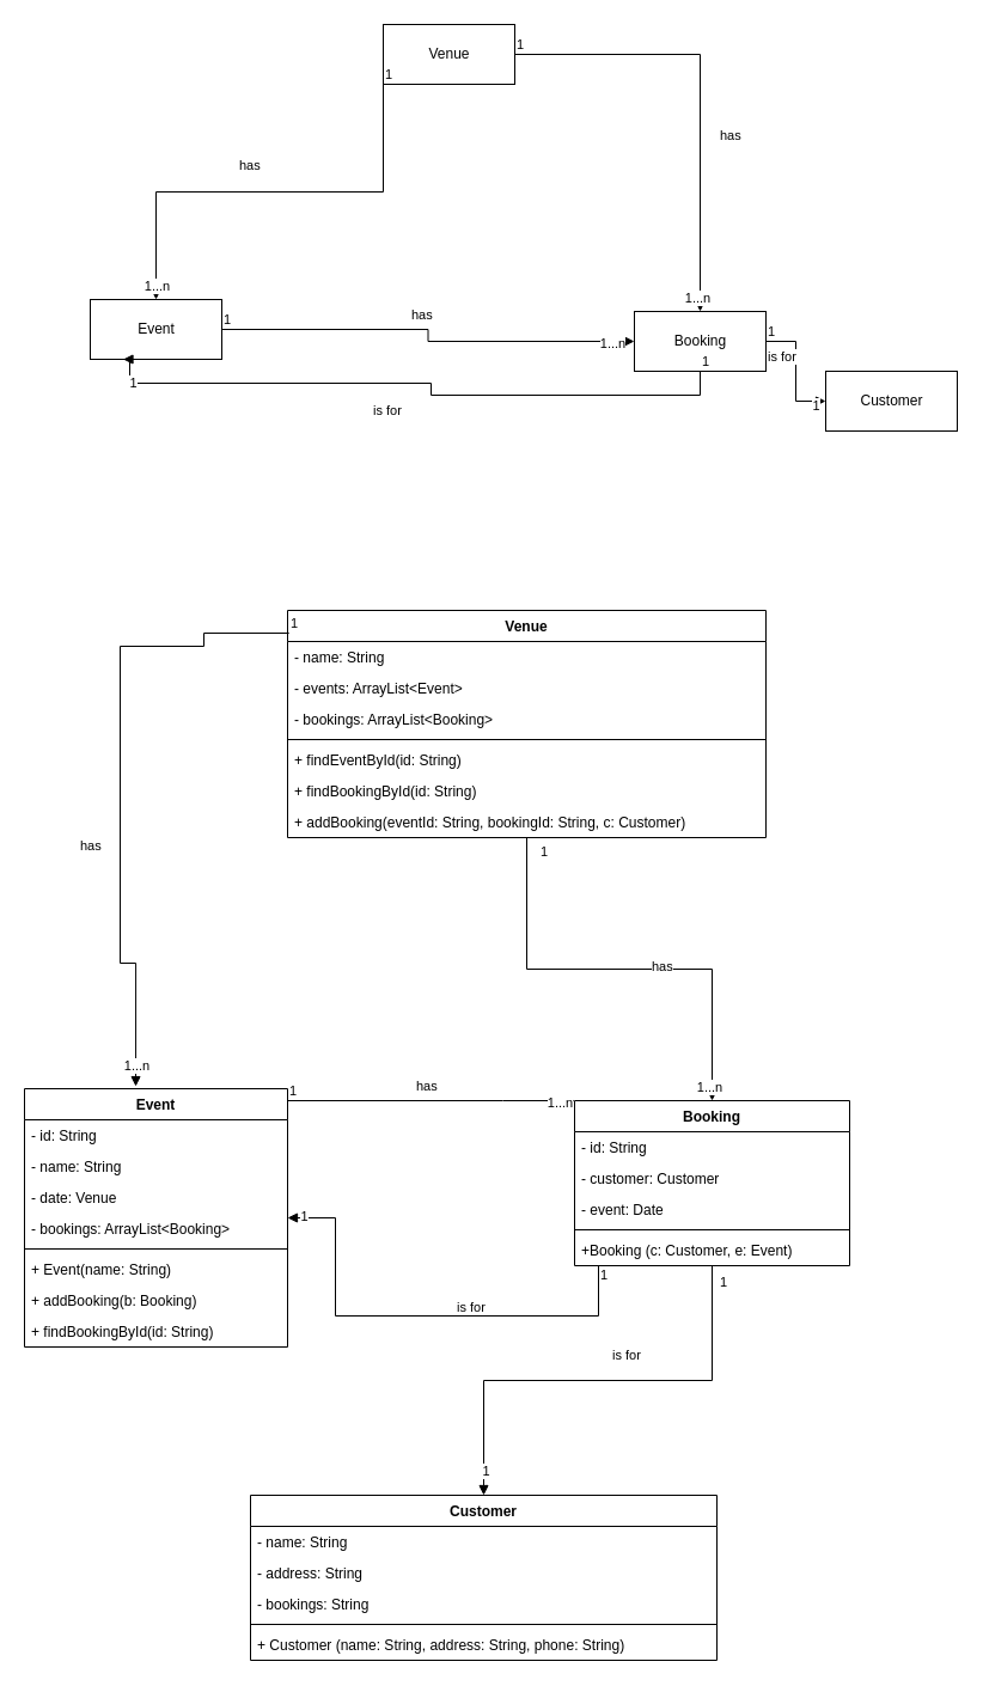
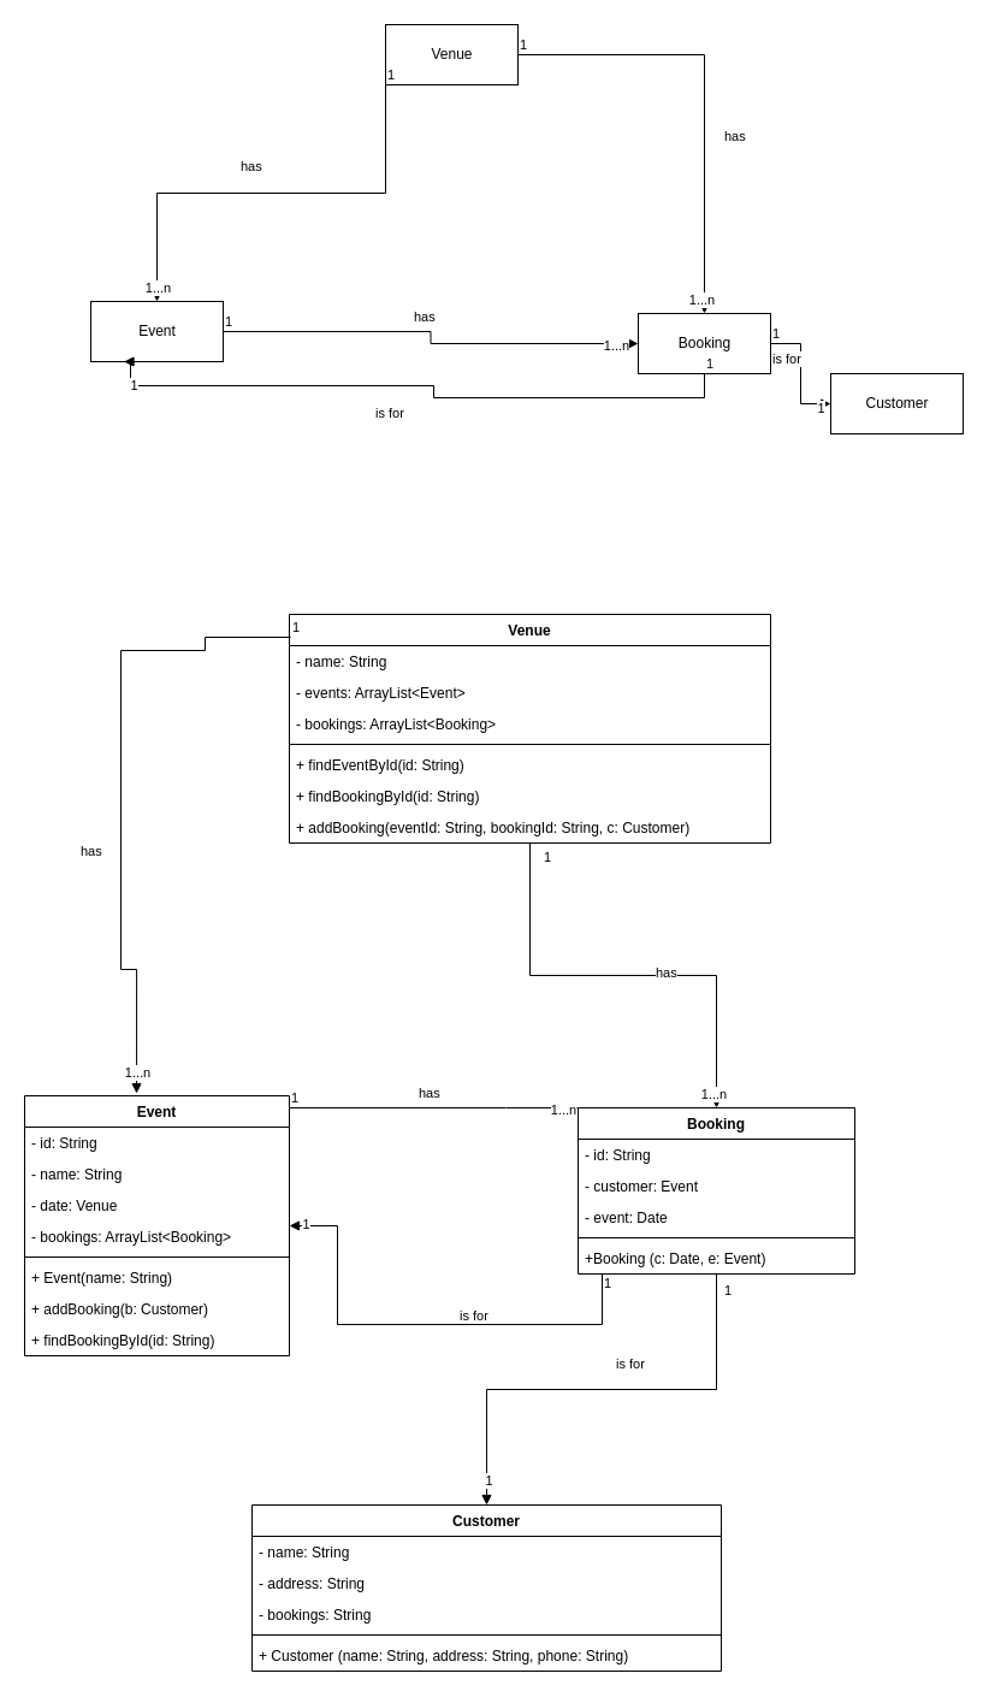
  <mxCell id="0" />
  <mxCell id="1" parent="0" />
  <mxCell id="2" value="Venue" style="html=1;" parent="1" vertex="1"><mxGeometry x="320" y="20" width="110" height="50" as="geometry" /></mxCell>
  <mxCell id="3" value="Event" style="html=1;" parent="1" vertex="1"><mxGeometry x="75" y="250" width="110" height="50" as="geometry" /></mxCell>
  <mxCell id="4" value="Booking" style="html=1;" parent="1" vertex="1"><mxGeometry x="530" y="260" width="110" height="50" as="geometry" /></mxCell>
  <mxCell id="5" value="has" style="endArrow=block;endFill=1;html=1;edgeStyle=orthogonalEdgeStyle;align=left;verticalAlign=top;rounded=0;exitX=0;exitY=1;exitDx=0;exitDy=0;" parent="1" source="2" target="3" edge="1"><mxGeometry x="0.147" y="-35" relative="1" as="geometry"><mxPoint x="120" y="420" as="sourcePoint" /><mxPoint x="280" y="420" as="targetPoint" /><mxPoint as="offset" /></mxGeometry></mxCell>
  <mxCell id="6" value="1" style="edgeLabel;resizable=0;html=1;align=left;verticalAlign=bottom;" parent="5" connectable="0" vertex="1"><mxGeometry x="-1" relative="1" as="geometry" /></mxCell>
  <mxCell id="7" value="1...n" style="edgeLabel;html=1;align=center;verticalAlign=middle;resizable=0;points=[];" parent="5" vertex="1" connectable="0"><mxGeometry x="0.936" relative="1" as="geometry"><mxPoint as="offset" /></mxGeometry></mxCell>
  <mxCell id="8" value="has" style="endArrow=block;endFill=1;html=1;edgeStyle=orthogonalEdgeStyle;align=left;verticalAlign=top;rounded=0;" parent="1" source="2" target="4" edge="1"><mxGeometry x="0.135" y="15" relative="1" as="geometry"><mxPoint x="360" y="510" as="sourcePoint" /><mxPoint x="520" y="510" as="targetPoint" /><mxPoint as="offset" /></mxGeometry></mxCell>
  <mxCell id="9" value="1" style="edgeLabel;resizable=0;html=1;align=left;verticalAlign=bottom;" parent="8" connectable="0" vertex="1"><mxGeometry x="-1" relative="1" as="geometry" /></mxCell>
  <mxCell id="10" value="1...n" style="edgeLabel;html=1;align=center;verticalAlign=middle;resizable=0;points=[];" parent="8" vertex="1" connectable="0"><mxGeometry x="0.935" y="-3" relative="1" as="geometry"><mxPoint as="offset" /></mxGeometry></mxCell>
  <mxCell id="11" value="has" style="endArrow=block;endFill=1;html=1;edgeStyle=orthogonalEdgeStyle;align=left;verticalAlign=top;rounded=0;" parent="1" source="3" target="4" edge="1"><mxGeometry x="-0.118" y="25" relative="1" as="geometry"><mxPoint x="310" y="480" as="sourcePoint" /><mxPoint x="450" y="285" as="targetPoint" /><mxPoint as="offset" /></mxGeometry></mxCell>
  <mxCell id="12" value="1" style="edgeLabel;resizable=0;html=1;align=left;verticalAlign=bottom;" parent="11" connectable="0" vertex="1"><mxGeometry x="-1" relative="1" as="geometry" /></mxCell>
  <mxCell id="13" value="1...n" style="edgeLabel;html=1;align=center;verticalAlign=middle;resizable=0;points=[];" parent="11" vertex="1" connectable="0"><mxGeometry x="0.894" y="-1" relative="1" as="geometry"><mxPoint as="offset" /></mxGeometry></mxCell>
  <mxCell id="14" value="Venue" style="swimlane;fontStyle=1;align=center;verticalAlign=top;childLayout=stackLayout;horizontal=1;startSize=26;horizontalStack=0;resizeParent=1;resizeParentMax=0;resizeLast=0;collapsible=1;marginBottom=0;" parent="1" vertex="1"><mxGeometry x="240" y="510" width="400" height="190" as="geometry" /></mxCell>
  <mxCell id="15" value="- name: String" style="text;strokeColor=none;fillColor=none;align=left;verticalAlign=top;spacingLeft=4;spacingRight=4;overflow=hidden;rotatable=0;points=[[0,0.5],[1,0.5]];portConstraint=eastwest;" parent="14" vertex="1"><mxGeometry y="26" width="400" height="26" as="geometry" /></mxCell>
  <mxCell id="16" value="- events: ArrayList&lt;Event&gt;&#10;" style="text;strokeColor=none;fillColor=none;align=left;verticalAlign=top;spacingLeft=4;spacingRight=4;overflow=hidden;rotatable=0;points=[[0,0.5],[1,0.5]];portConstraint=eastwest;" parent="14" vertex="1"><mxGeometry y="52" width="400" height="26" as="geometry" /></mxCell>
  <mxCell id="17" value="- bookings: ArrayList&lt;Booking&gt;" style="text;strokeColor=none;fillColor=none;align=left;verticalAlign=top;spacingLeft=4;spacingRight=4;overflow=hidden;rotatable=0;points=[[0,0.5],[1,0.5]];portConstraint=eastwest;" parent="14" vertex="1"><mxGeometry y="78" width="400" height="26" as="geometry" /></mxCell>
  <mxCell id="18" value="" style="line;strokeWidth=1;fillColor=none;align=left;verticalAlign=middle;spacingTop=-1;spacingLeft=3;spacingRight=3;rotatable=0;labelPosition=right;points=[];portConstraint=eastwest;strokeColor=inherit;" parent="14" vertex="1"><mxGeometry y="104" width="400" height="8" as="geometry" /></mxCell>
  <mxCell id="19" value="+ findEventById(id: String)" style="text;strokeColor=none;fillColor=none;align=left;verticalAlign=top;spacingLeft=4;spacingRight=4;overflow=hidden;rotatable=0;points=[[0,0.5],[1,0.5]];portConstraint=eastwest;" parent="14" vertex="1"><mxGeometry y="112" width="400" height="26" as="geometry" /></mxCell>
  <mxCell id="20" value="+ findBookingById(id: String)" style="text;strokeColor=none;fillColor=none;align=left;verticalAlign=top;spacingLeft=4;spacingRight=4;overflow=hidden;rotatable=0;points=[[0,0.5],[1,0.5]];portConstraint=eastwest;" parent="14" vertex="1"><mxGeometry y="138" width="400" height="26" as="geometry" /></mxCell>
  <mxCell id="21" value="+ addBooking(eventId: String, bookingId: String, c: Customer)" style="text;strokeColor=none;fillColor=none;align=left;verticalAlign=top;spacingLeft=4;spacingRight=4;overflow=hidden;rotatable=0;points=[[0,0.5],[1,0.5]];portConstraint=eastwest;" parent="14" vertex="1"><mxGeometry y="164" width="400" height="26" as="geometry" /></mxCell>
  <mxCell id="22" value="Event" style="swimlane;fontStyle=1;align=center;verticalAlign=top;childLayout=stackLayout;horizontal=1;startSize=26;horizontalStack=0;resizeParent=1;resizeParentMax=0;resizeLast=0;collapsible=1;marginBottom=0;" parent="1" vertex="1"><mxGeometry x="20" y="910" width="220" height="216" as="geometry" /></mxCell>
  <mxCell id="23" value="- id: String" style="text;strokeColor=none;fillColor=none;align=left;verticalAlign=top;spacingLeft=4;spacingRight=4;overflow=hidden;rotatable=0;points=[[0,0.5],[1,0.5]];portConstraint=eastwest;" parent="22" vertex="1"><mxGeometry y="26" width="220" height="26" as="geometry" /></mxCell>
  <mxCell id="24" value="- name: String" style="text;strokeColor=none;fillColor=none;align=left;verticalAlign=top;spacingLeft=4;spacingRight=4;overflow=hidden;rotatable=0;points=[[0,0.5],[1,0.5]];portConstraint=eastwest;" parent="22" vertex="1"><mxGeometry y="52" width="220" height="26" as="geometry" /></mxCell>
  <mxCell id="25" value="- date: Venue" style="text;strokeColor=none;fillColor=none;align=left;verticalAlign=top;spacingLeft=4;spacingRight=4;overflow=hidden;rotatable=0;points=[[0,0.5],[1,0.5]];portConstraint=eastwest;" parent="22" vertex="1"><mxGeometry y="78" width="220" height="26" as="geometry" /></mxCell>
  <mxCell id="26" value="- bookings: ArrayList&lt;Booking&gt;&#10;" style="text;strokeColor=none;fillColor=none;align=left;verticalAlign=top;spacingLeft=4;spacingRight=4;overflow=hidden;rotatable=0;points=[[0,0.5],[1,0.5]];portConstraint=eastwest;" parent="22" vertex="1"><mxGeometry y="104" width="220" height="26" as="geometry" /></mxCell>
  <mxCell id="27" value="" style="line;strokeWidth=1;fillColor=none;align=left;verticalAlign=middle;spacingTop=-1;spacingLeft=3;spacingRight=3;rotatable=0;labelPosition=right;points=[];portConstraint=eastwest;strokeColor=inherit;" parent="22" vertex="1"><mxGeometry y="130" width="220" height="8" as="geometry" /></mxCell>
  <mxCell id="28" value="+ Event(name: String)" style="text;strokeColor=none;fillColor=none;align=left;verticalAlign=top;spacingLeft=4;spacingRight=4;overflow=hidden;rotatable=0;points=[[0,0.5],[1,0.5]];portConstraint=eastwest;" parent="22" vertex="1"><mxGeometry y="138" width="220" height="26" as="geometry" /></mxCell>
- <mxCell id="29" value="+ addBooking(b: Booking)" style="text;strokeColor=none;fillColor=none;align=left;verticalAlign=top;spacingLeft=4;spacingRight=4;overflow=hidden;rotatable=0;points=[[0,0.5],[1,0.5]];portConstraint=eastwest;" parent="22" vertex="1"><mxGeometry y="164" width="220" height="26" as="geometry" /></mxCell>
+ <mxCell id="29" value="+ addBooking(b: Customer)" style="text;strokeColor=none;fillColor=none;align=left;verticalAlign=top;spacingLeft=4;spacingRight=4;overflow=hidden;rotatable=0;points=[[0,0.5],[1,0.5]];portConstraint=eastwest;" parent="22" vertex="1"><mxGeometry y="164" width="220" height="26" as="geometry" /></mxCell>
  <mxCell id="30" value="+ findBookingById(id: String)" style="text;strokeColor=none;fillColor=none;align=left;verticalAlign=top;spacingLeft=4;spacingRight=4;overflow=hidden;rotatable=0;points=[[0,0.5],[1,0.5]];portConstraint=eastwest;" parent="22" vertex="1"><mxGeometry y="190" width="220" height="26" as="geometry" /></mxCell>
  <mxCell id="31" value="Booking" style="swimlane;fontStyle=1;align=center;verticalAlign=top;childLayout=stackLayout;horizontal=1;startSize=26;horizontalStack=0;resizeParent=1;resizeParentMax=0;resizeLast=0;collapsible=1;marginBottom=0;" parent="1" vertex="1"><mxGeometry x="480" y="920" width="230" height="138" as="geometry" /></mxCell>
  <mxCell id="32" value="- id: String" style="text;strokeColor=none;fillColor=none;align=left;verticalAlign=top;spacingLeft=4;spacingRight=4;overflow=hidden;rotatable=0;points=[[0,0.5],[1,0.5]];portConstraint=eastwest;" parent="31" vertex="1"><mxGeometry y="26" width="230" height="26" as="geometry" /></mxCell>
- <mxCell id="33" value="- customer: Customer" style="text;strokeColor=none;fillColor=none;align=left;verticalAlign=top;spacingLeft=4;spacingRight=4;overflow=hidden;rotatable=0;points=[[0,0.5],[1,0.5]];portConstraint=eastwest;" parent="31" vertex="1"><mxGeometry y="52" width="230" height="26" as="geometry" /></mxCell>
+ <mxCell id="33" value="- customer: Event" style="text;strokeColor=none;fillColor=none;align=left;verticalAlign=top;spacingLeft=4;spacingRight=4;overflow=hidden;rotatable=0;points=[[0,0.5],[1,0.5]];portConstraint=eastwest;" parent="31" vertex="1"><mxGeometry y="52" width="230" height="26" as="geometry" /></mxCell>
  <mxCell id="34" value="- event: Date" style="text;strokeColor=none;fillColor=none;align=left;verticalAlign=top;spacingLeft=4;spacingRight=4;overflow=hidden;rotatable=0;points=[[0,0.5],[1,0.5]];portConstraint=eastwest;" parent="31" vertex="1"><mxGeometry y="78" width="230" height="26" as="geometry" /></mxCell>
  <mxCell id="35" value="" style="line;strokeWidth=1;fillColor=none;align=left;verticalAlign=middle;spacingTop=-1;spacingLeft=3;spacingRight=3;rotatable=0;labelPosition=right;points=[];portConstraint=eastwest;strokeColor=inherit;" parent="31" vertex="1"><mxGeometry y="104" width="230" height="8" as="geometry" /></mxCell>
- <mxCell id="36" value="+Booking (c: Customer, e: Event)" style="text;strokeColor=none;fillColor=none;align=left;verticalAlign=top;spacingLeft=4;spacingRight=4;overflow=hidden;rotatable=0;points=[[0,0.5],[1,0.5]];portConstraint=eastwest;" parent="31" vertex="1"><mxGeometry y="112" width="230" height="26" as="geometry" /></mxCell>
+ <mxCell id="36" value="+Booking (c: Date, e: Event)" style="text;strokeColor=none;fillColor=none;align=left;verticalAlign=top;spacingLeft=4;spacingRight=4;overflow=hidden;rotatable=0;points=[[0,0.5],[1,0.5]];portConstraint=eastwest;" parent="31" vertex="1"><mxGeometry y="112" width="230" height="26" as="geometry" /></mxCell>
  <mxCell id="37" value="Customer" style="html=1;" parent="1" vertex="1"><mxGeometry x="690" y="310" width="110" height="50" as="geometry" /></mxCell>
  <mxCell id="38" value="is for" style="endArrow=block;endFill=1;html=1;edgeStyle=orthogonalEdgeStyle;align=left;verticalAlign=top;rounded=0;" parent="1" source="4" target="37" edge="1"><mxGeometry x="-1" relative="1" as="geometry"><mxPoint x="650" y="290" as="sourcePoint" /><mxPoint x="810" y="290" as="targetPoint" /></mxGeometry></mxCell>
  <mxCell id="39" value="1" style="edgeLabel;resizable=0;html=1;align=left;verticalAlign=bottom;" parent="38" connectable="0" vertex="1"><mxGeometry x="-1" relative="1" as="geometry" /></mxCell>
  <mxCell id="40" value="1" style="edgeLabel;html=1;align=center;verticalAlign=middle;resizable=0;points=[];" parent="38" vertex="1" connectable="0"><mxGeometry x="0.827" y="-3" relative="1" as="geometry"><mxPoint as="offset" /></mxGeometry></mxCell>
  <mxCell id="41" value="Customer" style="swimlane;fontStyle=1;align=center;verticalAlign=top;childLayout=stackLayout;horizontal=1;startSize=26;horizontalStack=0;resizeParent=1;resizeParentMax=0;resizeLast=0;collapsible=1;marginBottom=0;" parent="1" vertex="1"><mxGeometry x="209" y="1250" width="390" height="138" as="geometry" /></mxCell>
  <mxCell id="42" value="- name: String" style="text;strokeColor=none;fillColor=none;align=left;verticalAlign=top;spacingLeft=4;spacingRight=4;overflow=hidden;rotatable=0;points=[[0,0.5],[1,0.5]];portConstraint=eastwest;" parent="41" vertex="1"><mxGeometry y="26" width="390" height="26" as="geometry" /></mxCell>
  <mxCell id="43" value="- address: String" style="text;strokeColor=none;fillColor=none;align=left;verticalAlign=top;spacingLeft=4;spacingRight=4;overflow=hidden;rotatable=0;points=[[0,0.5],[1,0.5]];portConstraint=eastwest;" parent="41" vertex="1"><mxGeometry y="52" width="390" height="26" as="geometry" /></mxCell>
  <mxCell id="44" value="- bookings: String" style="text;strokeColor=none;fillColor=none;align=left;verticalAlign=top;spacingLeft=4;spacingRight=4;overflow=hidden;rotatable=0;points=[[0,0.5],[1,0.5]];portConstraint=eastwest;" parent="41" vertex="1"><mxGeometry y="78" width="390" height="26" as="geometry" /></mxCell>
  <mxCell id="45" value="" style="line;strokeWidth=1;fillColor=none;align=left;verticalAlign=middle;spacingTop=-1;spacingLeft=3;spacingRight=3;rotatable=0;labelPosition=right;points=[];portConstraint=eastwest;strokeColor=inherit;" parent="41" vertex="1"><mxGeometry y="104" width="390" height="8" as="geometry" /></mxCell>
  <mxCell id="46" value="+ Customer (name: String, address: String, phone: String)" style="text;strokeColor=none;fillColor=none;align=left;verticalAlign=top;spacingLeft=4;spacingRight=4;overflow=hidden;rotatable=0;points=[[0,0.5],[1,0.5]];portConstraint=eastwest;" parent="41" vertex="1"><mxGeometry y="112" width="390" height="26" as="geometry" /></mxCell>
  <mxCell id="47" value="has" style="endArrow=block;endFill=1;html=1;edgeStyle=orthogonalEdgeStyle;align=left;verticalAlign=top;rounded=0;exitX=0.003;exitY=0.1;exitDx=0;exitDy=0;exitPerimeter=0;entryX=0.423;entryY=-0.009;entryDx=0;entryDy=0;entryPerimeter=0;" parent="1" source="14" target="22" edge="1"><mxGeometry x="0.147" y="-35" relative="1" as="geometry"><mxPoint x="165" y="480" as="sourcePoint" /><mxPoint x="-20" y="670" as="targetPoint" /><mxPoint as="offset" /><Array as="points"><mxPoint x="170" y="529" /><mxPoint x="170" y="540" /><mxPoint x="100" y="540" /><mxPoint x="100" y="805" /><mxPoint x="113" y="805" /></Array></mxGeometry></mxCell>
  <mxCell id="48" value="1" style="edgeLabel;resizable=0;html=1;align=left;verticalAlign=bottom;" parent="47" connectable="0" vertex="1"><mxGeometry x="-1" relative="1" as="geometry" /></mxCell>
  <mxCell id="49" value="1...n" style="edgeLabel;html=1;align=center;verticalAlign=middle;resizable=0;points=[];" parent="47" vertex="1" connectable="0"><mxGeometry x="0.936" relative="1" as="geometry"><mxPoint as="offset" /></mxGeometry></mxCell>
  <mxCell id="50" value="has" style="endArrow=block;endFill=1;html=1;edgeStyle=orthogonalEdgeStyle;align=left;verticalAlign=top;rounded=0;" parent="1" source="22" target="31" edge="1"><mxGeometry x="-0.118" y="25" relative="1" as="geometry"><mxPoint x="270" y="870" as="sourcePoint" /><mxPoint x="610" y="870" as="targetPoint" /><mxPoint as="offset" /><Array as="points"><mxPoint x="420" y="920" /><mxPoint x="420" y="920" /></Array></mxGeometry></mxCell>
  <mxCell id="51" value="1" style="edgeLabel;resizable=0;html=1;align=left;verticalAlign=bottom;" parent="50" connectable="0" vertex="1"><mxGeometry x="-1" relative="1" as="geometry" /></mxCell>
  <mxCell id="52" value="1...n" style="edgeLabel;html=1;align=center;verticalAlign=middle;resizable=0;points=[];" parent="50" vertex="1" connectable="0"><mxGeometry x="0.894" y="-1" relative="1" as="geometry"><mxPoint as="offset" /></mxGeometry></mxCell>
  <mxCell id="53" value="has" style="endArrow=block;endFill=1;html=1;edgeStyle=orthogonalEdgeStyle;align=left;verticalAlign=top;rounded=0;" parent="1" source="14" target="31" edge="1"><mxGeometry x="0.135" y="15" relative="1" as="geometry"><mxPoint x="710" y="460" as="sourcePoint" /><mxPoint x="865" y="675" as="targetPoint" /><mxPoint as="offset" /></mxGeometry></mxCell>
  <mxCell id="54" value="1" style="edgeLabel;resizable=0;html=1;align=left;verticalAlign=bottom;" parent="53" connectable="0" vertex="1"><mxGeometry x="-1" relative="1" as="geometry"><mxPoint x="10" y="20" as="offset" /></mxGeometry></mxCell>
  <mxCell id="55" value="1...n" style="edgeLabel;html=1;align=center;verticalAlign=middle;resizable=0;points=[];" parent="53" vertex="1" connectable="0"><mxGeometry x="0.935" y="-3" relative="1" as="geometry"><mxPoint as="offset" /></mxGeometry></mxCell>
  <mxCell id="56" value="is for" style="endArrow=block;endFill=1;html=1;edgeStyle=orthogonalEdgeStyle;align=left;verticalAlign=top;rounded=0;entryX=0.25;entryY=1;entryDx=0;entryDy=0;" parent="1" source="4" target="3" edge="1"><mxGeometry x="0.145" y="10" relative="1" as="geometry"><mxPoint x="180" y="390" as="sourcePoint" /><mxPoint x="340" y="390" as="targetPoint" /><Array as="points"><mxPoint x="585" y="330" /><mxPoint x="360" y="330" /><mxPoint x="360" y="320" /><mxPoint x="108" y="320" /></Array><mxPoint as="offset" /></mxGeometry></mxCell>
  <mxCell id="57" value="1" style="edgeLabel;resizable=0;html=1;align=left;verticalAlign=bottom;" parent="56" connectable="0" vertex="1"><mxGeometry x="-1" relative="1" as="geometry" /></mxCell>
  <mxCell id="58" value="1" style="edgeLabel;html=1;align=center;verticalAlign=middle;resizable=0;points=[];" parent="56" vertex="1" connectable="0"><mxGeometry x="0.898" y="-1" relative="1" as="geometry"><mxPoint as="offset" /></mxGeometry></mxCell>
  <mxCell id="59" value="is for" style="endArrow=block;endFill=1;html=1;edgeStyle=orthogonalEdgeStyle;align=left;verticalAlign=top;rounded=0;" parent="1" source="31" target="41" edge="1"><mxGeometry x="-0.055" y="-34" relative="1" as="geometry"><mxPoint x="530" y="1150" as="sourcePoint" /><mxPoint x="690" y="1150" as="targetPoint" /><mxPoint as="offset" /></mxGeometry></mxCell>
  <mxCell id="60" value="1" style="edgeLabel;resizable=0;html=1;align=left;verticalAlign=bottom;" parent="59" connectable="0" vertex="1"><mxGeometry x="-1" relative="1" as="geometry"><mxPoint x="5" y="22" as="offset" /></mxGeometry></mxCell>
  <mxCell id="61" value="1" style="edgeLabel;html=1;align=center;verticalAlign=middle;resizable=0;points=[];" parent="59" vertex="1" connectable="0"><mxGeometry x="0.89" y="1" relative="1" as="geometry"><mxPoint as="offset" /></mxGeometry></mxCell>
  <mxCell id="62" value="is for" style="endArrow=block;endFill=1;html=1;edgeStyle=orthogonalEdgeStyle;align=left;verticalAlign=top;rounded=0;" parent="1" source="31" target="22" edge="1"><mxGeometry x="-0.156" y="-20" relative="1" as="geometry"><mxPoint x="120" y="1170" as="sourcePoint" /><mxPoint x="100" y="1190" as="targetPoint" /><Array as="points"><mxPoint x="500" y="1100" /><mxPoint x="280" y="1100" /><mxPoint x="280" y="1018" /></Array><mxPoint as="offset" /></mxGeometry></mxCell>
  <mxCell id="63" value="1" style="edgeLabel;resizable=0;html=1;align=left;verticalAlign=bottom;" parent="62" connectable="0" vertex="1"><mxGeometry x="-1" relative="1" as="geometry"><mxPoint y="16" as="offset" /></mxGeometry></mxCell>
  <mxCell id="64" value="1" style="edgeLabel;html=1;align=center;verticalAlign=middle;resizable=0;points=[];" parent="62" vertex="1" connectable="0"><mxGeometry x="0.934" y="-2" relative="1" as="geometry"><mxPoint as="offset" /></mxGeometry></mxCell>
